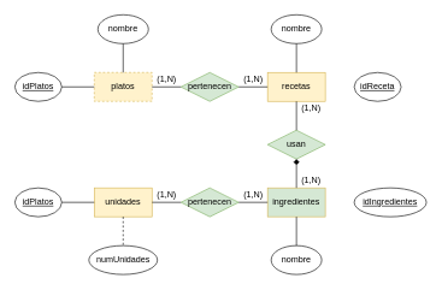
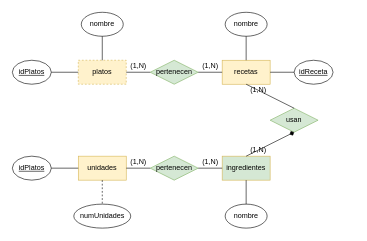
  <mxCell id="0" />
  <mxCell id="1" parent="0" />
  <mxCell id="2" value="platos" style="rounded=0;whiteSpace=wrap;html=1;fillColor=#fff2cc;strokeColor=#d6b656;dashed=1;" vertex="1" parent="1"><mxGeometry x="130" y="100" width="80" height="40" as="geometry" /></mxCell>
  <mxCell id="3" value="recetas" style="rounded=0;whiteSpace=wrap;html=1;fillColor=#fff2cc;strokeColor=#d6b656;" vertex="1" parent="1"><mxGeometry x="370" y="100" width="80" height="40" as="geometry" /></mxCell>
  <mxCell id="4" value="unidades" style="rounded=0;whiteSpace=wrap;html=1;fillColor=#fff2cc;strokeColor=#d6b656;" vertex="1" parent="1"><mxGeometry x="130" y="260" width="80" height="40" as="geometry" /></mxCell>
  <mxCell id="5" value="ingredientes" style="rounded=0;whiteSpace=wrap;html=1;fillColor=#d5e8d4;strokeColor=#d6b656;" vertex="1" parent="1"><mxGeometry x="370" y="260" width="80" height="40" as="geometry" /></mxCell>
  <mxCell id="6" value="pertenecen" style="rhombus;whiteSpace=wrap;html=1;fillColor=#d5e8d4;strokeColor=#82b366;" vertex="1" parent="1"><mxGeometry x="250" y="100" width="80" height="40" as="geometry" /></mxCell>
- <mxCell id="7" value="usan" style="rhombus;whiteSpace=wrap;html=1;fillColor=#d5e8d4;strokeColor=#82b366;" vertex="1" parent="1"><mxGeometry x="370" y="180" width="80" height="40" as="geometry" /></mxCell>
+ <mxCell id="7" value="usan" style="rhombus;whiteSpace=wrap;html=1;fillColor=#d5e8d4;strokeColor=#82b366;" vertex="1" parent="1"><mxGeometry x="450" y="180" width="80" height="40" as="geometry" /></mxCell>
  <mxCell id="8" value="pertenecen" style="rhombus;whiteSpace=wrap;html=1;fillColor=#d5e8d4;strokeColor=#82b366;" vertex="1" parent="1"><mxGeometry x="250" y="260" width="80" height="40" as="geometry" /></mxCell>
  <mxCell id="9" value="" style="endArrow=none;html=1;rounded=0;entryX=0;entryY=0.5;entryDx=0;entryDy=0;exitX=1;exitY=0.5;exitDx=0;exitDy=0;" edge="1" parent="1" source="6" target="3"><mxGeometry width="50" height="50" relative="1" as="geometry"><mxPoint x="50" y="230" as="sourcePoint" /><mxPoint x="100" y="180" as="targetPoint" /></mxGeometry></mxCell>
  <mxCell id="10" value="" style="endArrow=none;html=1;rounded=0;entryX=0;entryY=0.5;entryDx=0;entryDy=0;exitX=1;exitY=0.5;exitDx=0;exitDy=0;" edge="1" parent="1" source="2" target="6"><mxGeometry width="50" height="50" relative="1" as="geometry"><mxPoint x="340" y="130" as="sourcePoint" /><mxPoint x="380" y="130" as="targetPoint" /></mxGeometry></mxCell>
  <mxCell id="11" value="" style="endArrow=diamond;html=1;rounded=0;entryX=0.5;entryY=1;entryDx=0;entryDy=0;exitX=0.5;exitY=0;exitDx=0;exitDy=0;" edge="1" parent="1" source="5" target="7"><mxGeometry width="50" height="50" relative="1" as="geometry"><mxPoint x="350" y="140" as="sourcePoint" /><mxPoint x="390" y="140" as="targetPoint" /></mxGeometry></mxCell>
  <mxCell id="12" value="" style="endArrow=none;html=1;rounded=0;entryX=0.5;entryY=1;entryDx=0;entryDy=0;exitX=0.5;exitY=0;exitDx=0;exitDy=0;" edge="1" parent="1" source="7" target="3"><mxGeometry width="50" height="50" relative="1" as="geometry"><mxPoint x="360" y="150" as="sourcePoint" /><mxPoint x="400" y="150" as="targetPoint" /></mxGeometry></mxCell>
  <mxCell id="13" value="" style="endArrow=none;html=1;rounded=0;entryX=0;entryY=0.5;entryDx=0;entryDy=0;exitX=1;exitY=0.5;exitDx=0;exitDy=0;" edge="1" parent="1" source="4" target="8"><mxGeometry width="50" height="50" relative="1" as="geometry"><mxPoint x="370" y="160" as="sourcePoint" /><mxPoint x="410" y="160" as="targetPoint" /></mxGeometry></mxCell>
  <mxCell id="14" value="" style="endArrow=none;html=1;rounded=0;entryX=0;entryY=0.5;entryDx=0;entryDy=0;exitX=1;exitY=0.5;exitDx=0;exitDy=0;" edge="1" parent="1" source="8" target="5"><mxGeometry width="50" height="50" relative="1" as="geometry"><mxPoint x="380" y="170" as="sourcePoint" /><mxPoint x="420" y="170" as="targetPoint" /></mxGeometry></mxCell>
  <mxCell id="15" value="nombre" style="ellipse;whiteSpace=wrap;html=1;" vertex="1" parent="1"><mxGeometry x="135" y="20" width="70" height="40" as="geometry" /></mxCell>
  <mxCell id="16" value="&lt;u&gt;idPlatos&lt;/u&gt;" style="ellipse;whiteSpace=wrap;html=1;" vertex="1" parent="1"><mxGeometry x="20" y="100" width="65" height="40" as="geometry" /></mxCell>
  <mxCell id="17" value="nombre" style="ellipse;whiteSpace=wrap;html=1;" vertex="1" parent="1"><mxGeometry x="375" y="20" width="70" height="40" as="geometry" /></mxCell>
  <mxCell id="18" value="&lt;u&gt;idReceta&lt;/u&gt;" style="ellipse;whiteSpace=wrap;html=1;" vertex="1" parent="1"><mxGeometry x="490" y="100" width="65" height="40" as="geometry" /></mxCell>
  <mxCell id="19" value="&lt;u&gt;idPlatos&lt;/u&gt;" style="ellipse;whiteSpace=wrap;html=1;" vertex="1" parent="1"><mxGeometry x="20" y="260" width="65" height="40" as="geometry" /></mxCell>
  <mxCell id="20" value="numUnidades" style="ellipse;whiteSpace=wrap;html=1;" vertex="1" parent="1"><mxGeometry x="122.5" y="340" width="95" height="40" as="geometry" /></mxCell>
- <mxCell id="21" value="&lt;u&gt;idIngredientes&lt;/u&gt;" style="ellipse;whiteSpace=wrap;html=1;" vertex="1" parent="1"><mxGeometry x="490" y="260" width="100" height="40" as="geometry" /></mxCell>
  <mxCell id="22" value="nombre" style="ellipse;whiteSpace=wrap;html=1;" vertex="1" parent="1"><mxGeometry x="375" y="340" width="70" height="40" as="geometry" /></mxCell>
  <mxCell id="23" value="" style="endArrow=none;html=1;rounded=0;entryX=0.5;entryY=1;entryDx=0;entryDy=0;exitX=0.5;exitY=0;exitDx=0;exitDy=0;" edge="1" parent="1" source="3" target="17"><mxGeometry width="50" height="50" relative="1" as="geometry"><mxPoint x="220" y="130" as="sourcePoint" /><mxPoint x="260" y="130" as="targetPoint" /></mxGeometry></mxCell>
+ <mxCell id="24" value="" style="endArrow=none;html=1;rounded=0;entryX=0;entryY=0.5;entryDx=0;entryDy=0;exitX=1;exitY=0.5;exitDx=0;exitDy=0;" edge="1" parent="1" source="3" target="18"><mxGeometry width="50" height="50" relative="1" as="geometry"><mxPoint x="230" y="140" as="sourcePoint" /><mxPoint x="270" y="140" as="targetPoint" /></mxGeometry></mxCell>
  <mxCell id="25" value="" style="endArrow=none;html=1;rounded=0;entryX=0.5;entryY=0;entryDx=0;entryDy=0;exitX=0.5;exitY=1;exitDx=0;exitDy=0;" edge="1" parent="1" source="5" target="22"><mxGeometry width="50" height="50" relative="1" as="geometry"><mxPoint x="250" y="160" as="sourcePoint" /><mxPoint x="290" y="160" as="targetPoint" /></mxGeometry></mxCell>
  <mxCell id="26" value="" style="endArrow=none;html=1;rounded=0;entryX=0.5;entryY=0;entryDx=0;entryDy=0;exitX=0.5;exitY=1;exitDx=0;exitDy=0;dashed=1;" edge="1" parent="1" source="4" target="20"><mxGeometry width="50" height="50" relative="1" as="geometry"><mxPoint x="260" y="170" as="sourcePoint" /><mxPoint x="300" y="170" as="targetPoint" /></mxGeometry></mxCell>
  <mxCell id="27" value="" style="endArrow=none;html=1;rounded=0;entryX=0;entryY=0.5;entryDx=0;entryDy=0;exitX=1;exitY=0.5;exitDx=0;exitDy=0;" edge="1" parent="1" source="19" target="4"><mxGeometry width="50" height="50" relative="1" as="geometry"><mxPoint x="270" y="180" as="sourcePoint" /><mxPoint x="310" y="180" as="targetPoint" /></mxGeometry></mxCell>
  <mxCell id="28" value="" style="endArrow=none;html=1;rounded=0;entryX=0;entryY=0.5;entryDx=0;entryDy=0;exitX=1;exitY=0.5;exitDx=0;exitDy=0;" edge="1" parent="1" source="16" target="2"><mxGeometry width="50" height="50" relative="1" as="geometry"><mxPoint x="280" y="190" as="sourcePoint" /><mxPoint x="320" y="190" as="targetPoint" /></mxGeometry></mxCell>
  <mxCell id="29" value="" style="endArrow=none;html=1;rounded=0;entryX=0.5;entryY=0;entryDx=0;entryDy=0;exitX=0.5;exitY=1;exitDx=0;exitDy=0;" edge="1" parent="1" source="15" target="2"><mxGeometry width="50" height="50" relative="1" as="geometry"><mxPoint x="290" y="200" as="sourcePoint" /><mxPoint x="330" y="200" as="targetPoint" /></mxGeometry></mxCell>
  <mxCell id="30" value="(1,N)" style="text;html=1;align=center;verticalAlign=middle;resizable=0;points=[];autosize=1;strokeColor=none;fillColor=none;" vertex="1" parent="1"><mxGeometry x="210" y="100" width="40" height="20" as="geometry" /></mxCell>
  <mxCell id="31" value="(1,N)" style="text;html=1;align=center;verticalAlign=middle;resizable=0;points=[];autosize=1;strokeColor=none;fillColor=none;" vertex="1" parent="1"><mxGeometry x="330" y="100" width="40" height="20" as="geometry" /></mxCell>
  <mxCell id="32" value="(1,N)" style="text;html=1;align=center;verticalAlign=middle;resizable=0;points=[];autosize=1;strokeColor=none;fillColor=none;" vertex="1" parent="1"><mxGeometry x="410" y="240" width="40" height="20" as="geometry" /></mxCell>
  <mxCell id="33" value="(1,N)" style="text;html=1;align=center;verticalAlign=middle;resizable=0;points=[];autosize=1;strokeColor=none;fillColor=none;" vertex="1" parent="1"><mxGeometry x="330" y="260" width="40" height="20" as="geometry" /></mxCell>
  <mxCell id="34" value="(1,N)" style="text;html=1;align=center;verticalAlign=middle;resizable=0;points=[];autosize=1;strokeColor=none;fillColor=none;" vertex="1" parent="1"><mxGeometry x="210" y="260" width="40" height="20" as="geometry" /></mxCell>
  <mxCell id="35" value="(1,N)" style="text;html=1;align=center;verticalAlign=middle;resizable=0;points=[];autosize=1;strokeColor=none;fillColor=none;" vertex="1" parent="1"><mxGeometry x="410" y="140" width="40" height="20" as="geometry" /></mxCell>
